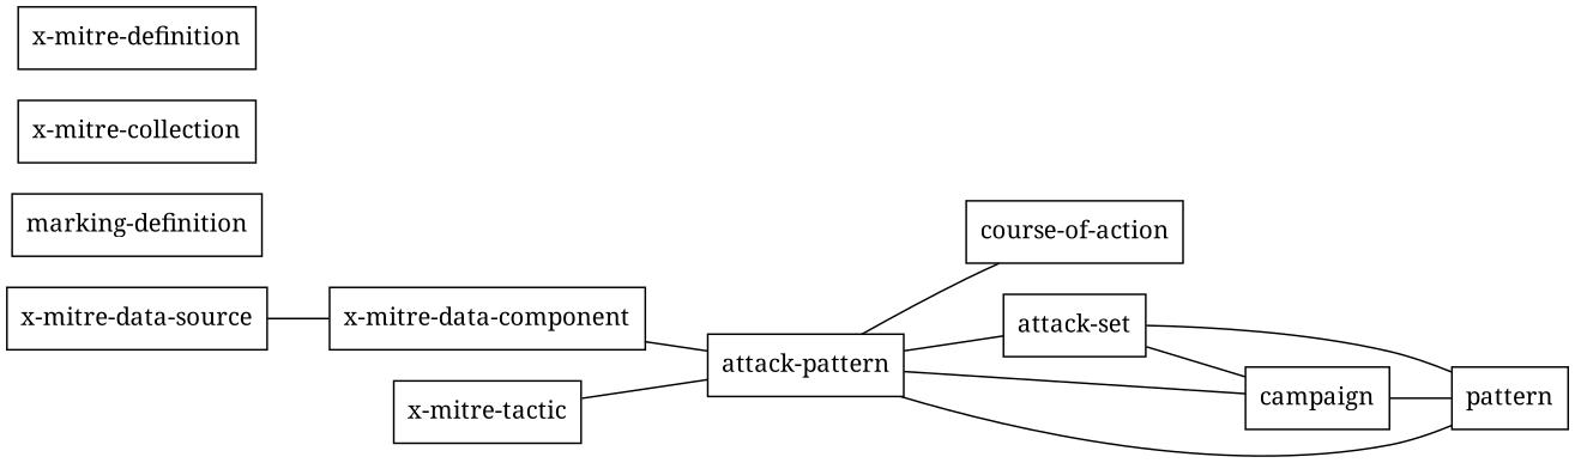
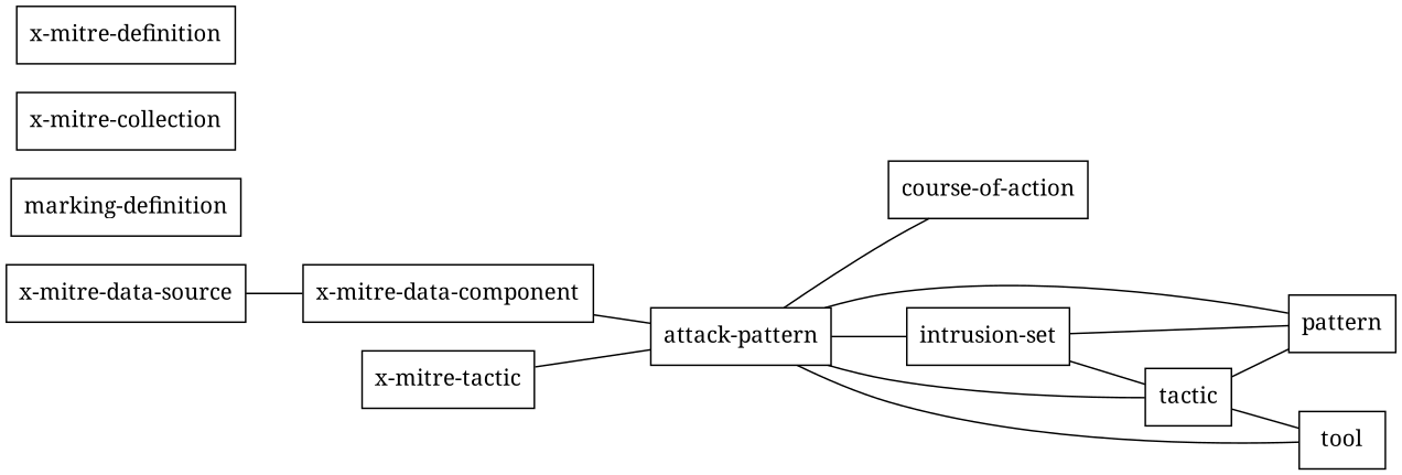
  digraph {
    fontname="Noto Serif"
    rankdir=LR
    node [fontname="Noto Serif" shape=box]
    edge [dir=none fontname="Noto Serif"]
    n1 [label="attack-pattern"]
    n2 [label="course-of-action"]
-   n3 [label="attack-set"]
+   n3 [label="intrusion-set"]
    n4 [label=pattern]
-   campaign
+   tool
+   campaign [label=tactic]
    n7 [label="marking-definition"]
    n8 [label="x-mitre-collection"]
    n9 [label="x-mitre-data-component"]
    n10 [label="x-mitre-data-source"]
    n11 [label="x-mitre-definition"]
    n12 [label="x-mitre-tactic"]
    n1 -> n2
    n1 -> n3
    n1 -> n4
+   n1 -> tool
    n1 -> campaign
    n3 -> n4
    n3 -> campaign
    campaign -> n4
+   campaign -> tool
    n9 -> n1
    n10 -> n9
    n12 -> n1
  }
